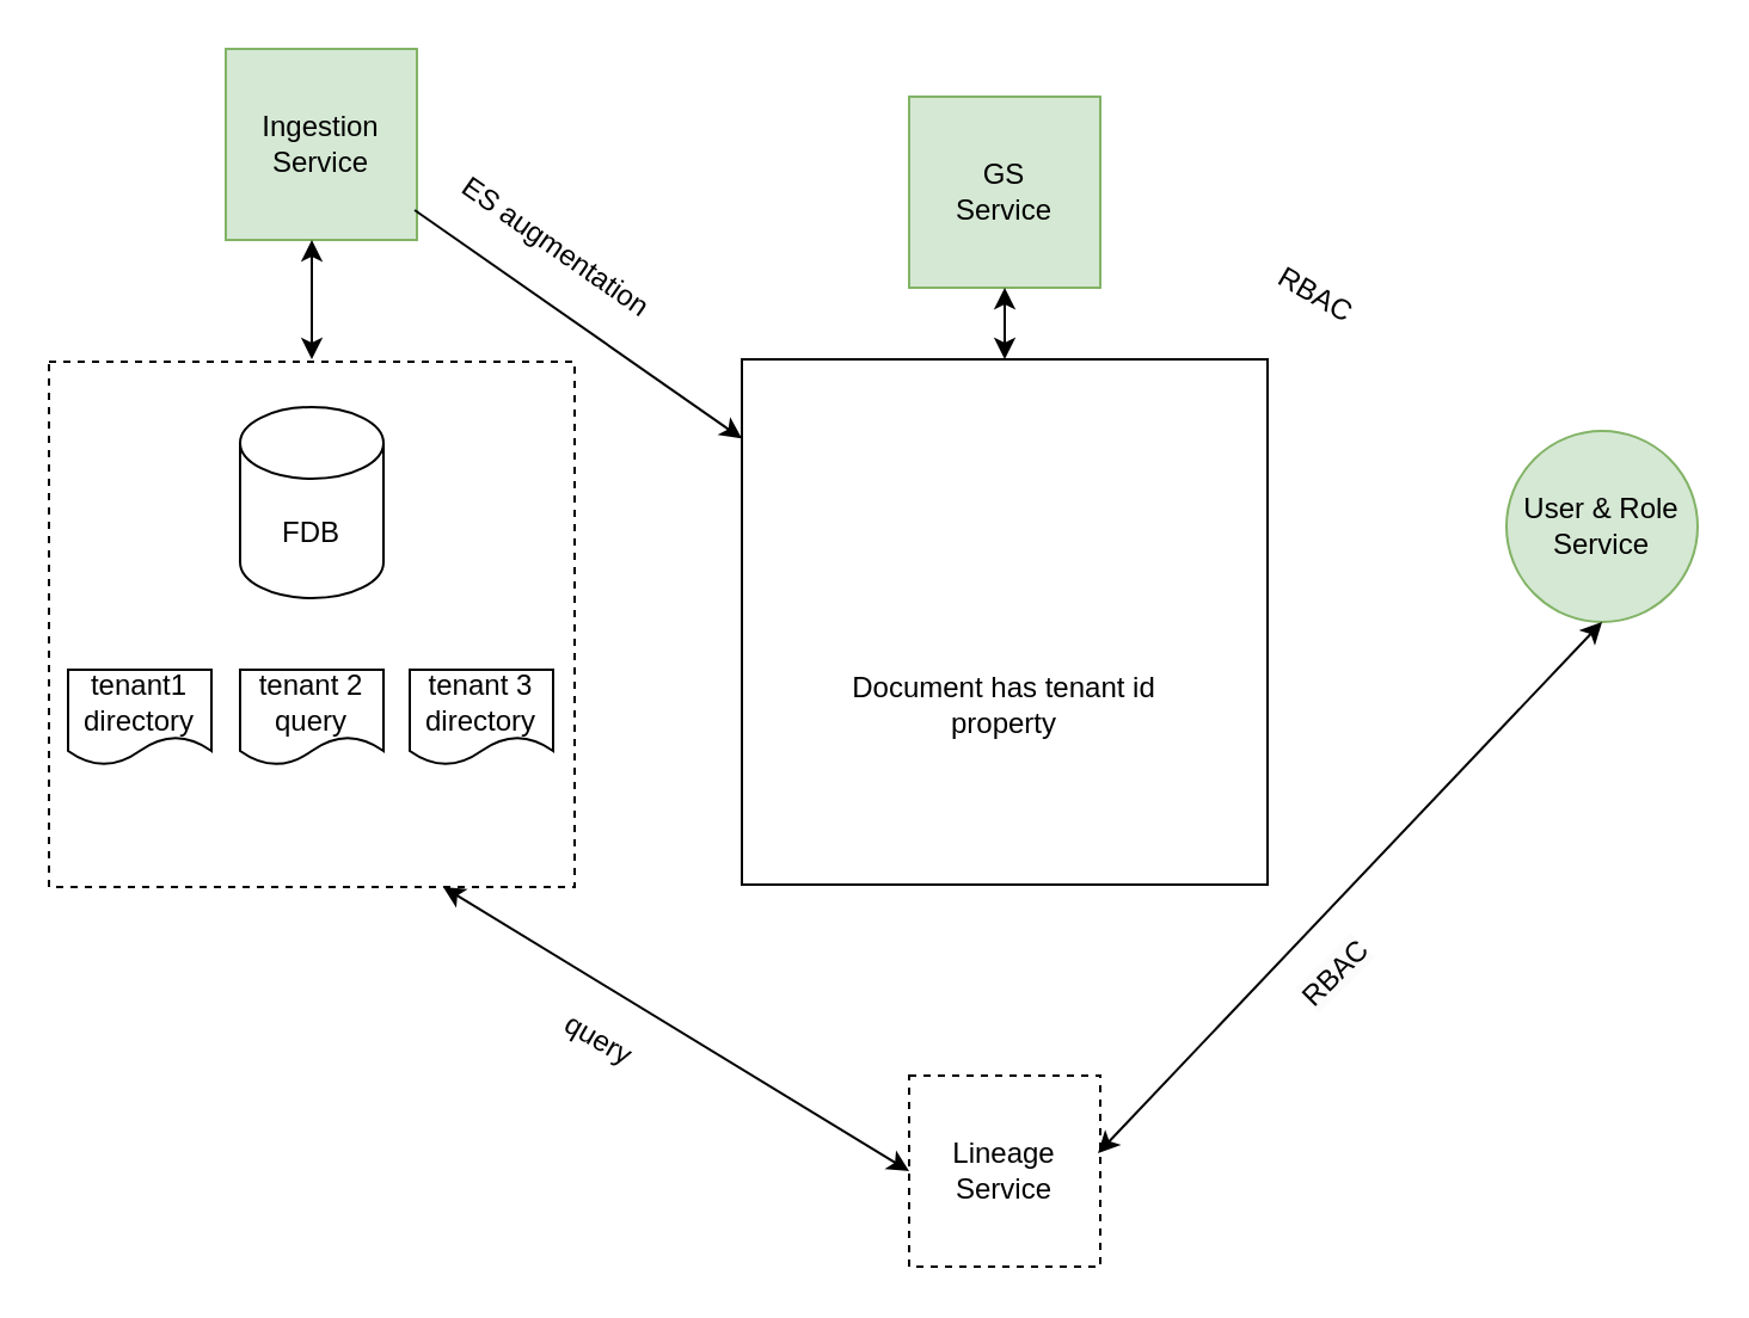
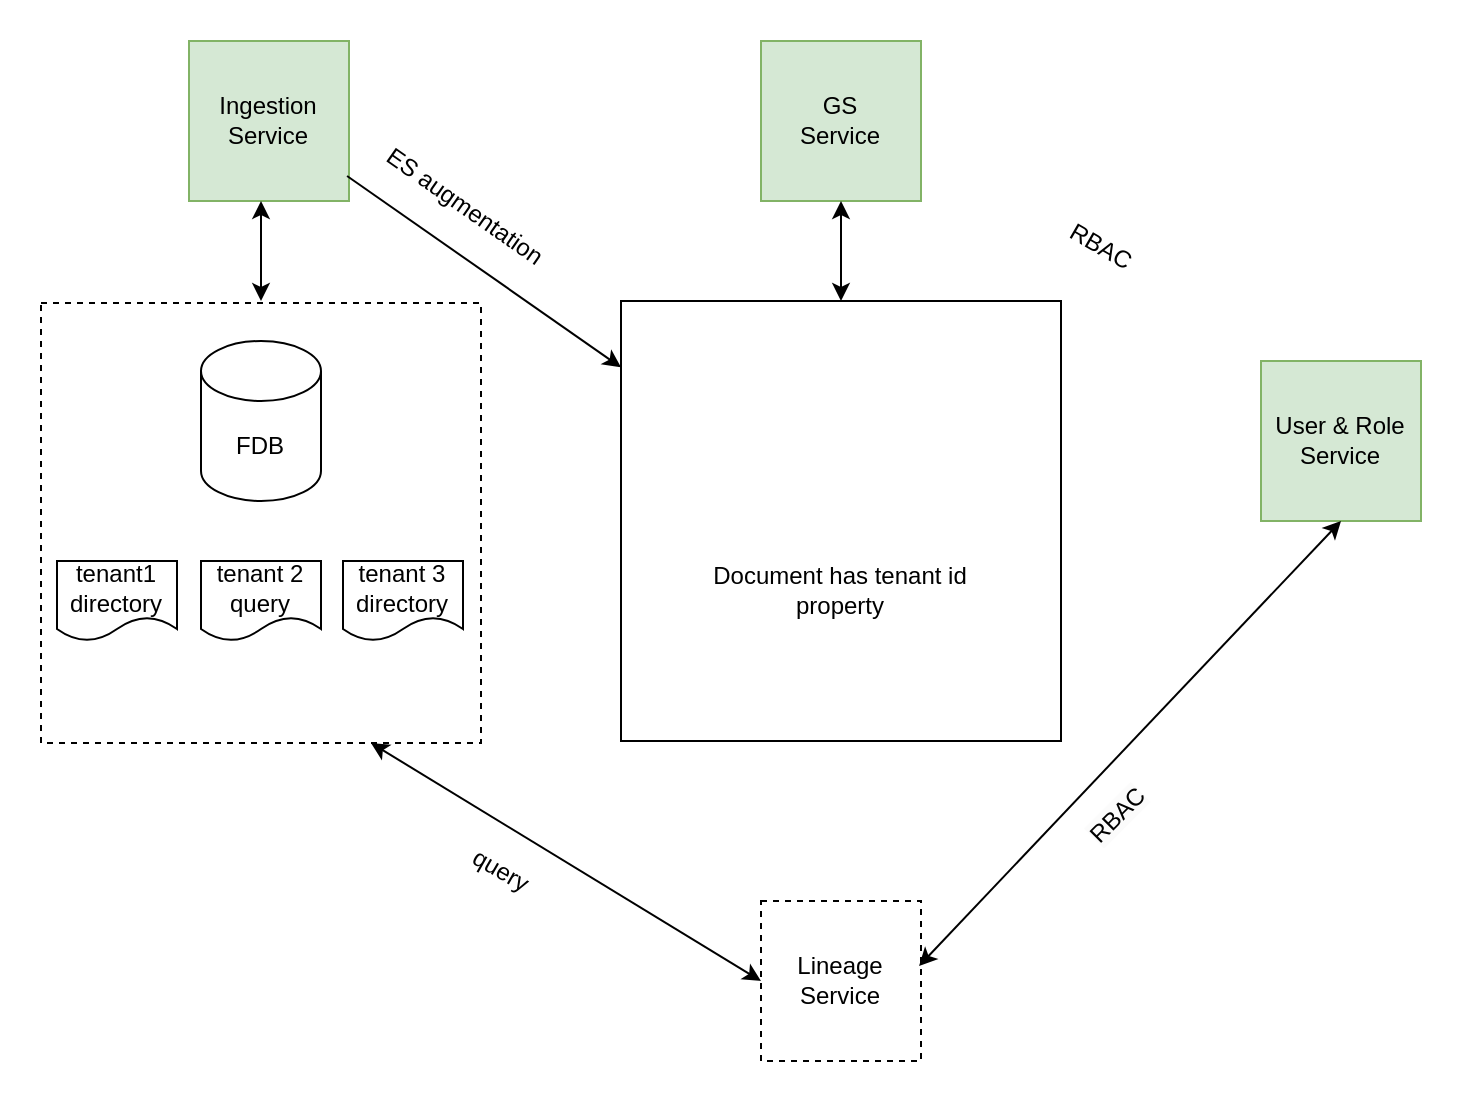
  <mxCell id="0" />
  <mxCell id="1" parent="0" />
  <mxCell id="2" value="" style="whiteSpace=wrap;html=1;aspect=fixed;dashed=1;" vertex="1" parent="1"><mxGeometry x="20" y="151" width="220" height="220" as="geometry" /></mxCell>
  <mxCell id="3" value="Ingestion Service" style="whiteSpace=wrap;html=1;aspect=fixed;fillColor=#d5e8d4;strokeColor=#82b366;" vertex="1" parent="1"><mxGeometry x="94" y="20" width="80" height="80" as="geometry" /></mxCell>
  <mxCell id="4" value="FDB" style="shape=cylinder3;whiteSpace=wrap;html=1;boundedLbl=1;backgroundOutline=1;size=15;" vertex="1" parent="1"><mxGeometry x="100" y="170" width="60" height="80" as="geometry" /></mxCell>
  <mxCell id="5" value="tenant1 directory" style="shape=document;whiteSpace=wrap;html=1;boundedLbl=1;" vertex="1" parent="1"><mxGeometry x="28" y="280" width="60" height="40" as="geometry" /></mxCell>
  <mxCell id="6" value="tenant 2&lt;br&gt;query" style="shape=document;whiteSpace=wrap;html=1;boundedLbl=1;" vertex="1" parent="1"><mxGeometry x="100" y="280" width="60" height="40" as="geometry" /></mxCell>
  <mxCell id="7" value="tenant 3&lt;br&gt;directory" style="shape=document;whiteSpace=wrap;html=1;boundedLbl=1;" vertex="1" parent="1"><mxGeometry x="171" y="280" width="60" height="40" as="geometry" /></mxCell>
  <mxCell id="8" value="" style="endArrow=classic;startArrow=classic;html=1;rounded=0;" edge="1" parent="1"><mxGeometry width="50" height="50" relative="1" as="geometry"><mxPoint x="130" y="150" as="sourcePoint" /><mxPoint x="130" y="100" as="targetPoint" /></mxGeometry></mxCell>
  <mxCell id="9" value="" style="whiteSpace=wrap;html=1;aspect=fixed;" vertex="1" parent="1"><mxGeometry x="310" y="150" width="220" height="220" as="geometry" /></mxCell>
  <mxCell id="10" value="Document has tenant id property" style="text;html=1;strokeColor=none;fillColor=none;align=center;verticalAlign=middle;whiteSpace=wrap;rounded=0;" vertex="1" parent="1"><mxGeometry x="335" y="280" width="170" height="30" as="geometry" /></mxCell>
- <mxCell id="11" value="GS&lt;br&gt;Service" style="whiteSpace=wrap;html=1;aspect=fixed;fillColor=#d5e8d4;strokeColor=#82b366;" vertex="1" parent="1"><mxGeometry x="380" y="40" width="80" height="80" as="geometry" /></mxCell>
+ <mxCell id="11" value="GS&lt;br&gt;Service" style="whiteSpace=wrap;html=1;aspect=fixed;fillColor=#d5e8d4;strokeColor=#82b366;" vertex="1" parent="1"><mxGeometry x="380" y="20" width="80" height="80" as="geometry" /></mxCell>
  <mxCell id="12" value="" style="endArrow=classic;startArrow=classic;html=1;rounded=0;entryX=0.5;entryY=1;entryDx=0;entryDy=0;" edge="1" parent="1" source="9" target="11"><mxGeometry width="50" height="50" relative="1" as="geometry"><mxPoint x="360" y="170" as="sourcePoint" /><mxPoint x="410" y="120" as="targetPoint" /></mxGeometry></mxCell>
  <mxCell id="13" value="" style="endArrow=classic;html=1;rounded=0;exitX=0.988;exitY=0.844;exitDx=0;exitDy=0;exitPerimeter=0;" edge="1" parent="1" source="3" target="9"><mxGeometry width="50" height="50" relative="1" as="geometry"><mxPoint x="360" y="250" as="sourcePoint" /><mxPoint x="410" y="200" as="targetPoint" /></mxGeometry></mxCell>
  <mxCell id="14" value="ES augmentation" style="text;html=1;align=center;verticalAlign=middle;resizable=0;points=[];autosize=1;strokeColor=none;fillColor=none;rotation=35;" vertex="1" parent="1"><mxGeometry x="172" y="88" width="120" height="30" as="geometry" /></mxCell>
- <mxCell id="15" value="User &amp;amp; Role&lt;br&gt;Service" style="ellipse;whiteSpace=wrap;html=1;aspect=fixed;fillColor=#d5e8d4;strokeColor=#82b366;" vertex="1" parent="1"><mxGeometry x="630" y="180" width="80" height="80" as="geometry" /></mxCell>
+ <mxCell id="15" value="User &amp;amp; Role&lt;br&gt;Service" style="whiteSpace=wrap;html=1;aspect=fixed;fillColor=#d5e8d4;strokeColor=#82b366;" vertex="1" parent="1"><mxGeometry x="630" y="180" width="80" height="80" as="geometry" /></mxCell>
  <mxCell id="16" value="RBAC" style="text;html=1;align=center;verticalAlign=middle;resizable=0;points=[];autosize=1;strokeColor=none;fillColor=none;rotation=30;" vertex="1" parent="1"><mxGeometry x="520" y="108" width="60" height="30" as="geometry" /></mxCell>
  <mxCell id="17" value="Lineage Service" style="whiteSpace=wrap;html=1;aspect=fixed;dashed=1;" vertex="1" parent="1"><mxGeometry x="380" y="450" width="80" height="80" as="geometry" /></mxCell>
  <mxCell id="18" value="" style="endArrow=classic;startArrow=classic;html=1;rounded=0;entryX=0.5;entryY=1;entryDx=0;entryDy=0;exitX=0.988;exitY=0.406;exitDx=0;exitDy=0;exitPerimeter=0;" edge="1" parent="1" source="17" target="15"><mxGeometry width="50" height="50" relative="1" as="geometry"><mxPoint x="360" y="330" as="sourcePoint" /><mxPoint x="410" y="280" as="targetPoint" /></mxGeometry></mxCell>
  <mxCell id="19" value="&lt;meta charset=&quot;utf-8&quot;&gt;&lt;span style=&quot;color: rgb(0, 0, 0); font-family: Helvetica; font-size: 12px; font-style: normal; font-variant-ligatures: normal; font-variant-caps: normal; font-weight: 400; letter-spacing: normal; orphans: 2; text-align: center; text-indent: 0px; text-transform: none; widows: 2; word-spacing: 0px; -webkit-text-stroke-width: 0px; background-color: rgb(251, 251, 251); text-decoration-thickness: initial; text-decoration-style: initial; text-decoration-color: initial; float: none; display: inline !important;&quot;&gt;RBAC&lt;/span&gt;" style="text;whiteSpace=wrap;html=1;rotation=-45;" vertex="1" parent="1"><mxGeometry x="540" y="380" width="70" height="40" as="geometry" /></mxCell>
  <mxCell id="20" value="" style="endArrow=classic;startArrow=classic;html=1;rounded=0;exitX=0.75;exitY=1;exitDx=0;exitDy=0;entryX=0;entryY=0.5;entryDx=0;entryDy=0;" edge="1" parent="1" source="2" target="17"><mxGeometry width="50" height="50" relative="1" as="geometry"><mxPoint x="360" y="330" as="sourcePoint" /><mxPoint x="410" y="280" as="targetPoint" /></mxGeometry></mxCell>
  <mxCell id="21" value="query" style="text;html=1;align=center;verticalAlign=middle;resizable=0;points=[];autosize=1;strokeColor=none;fillColor=none;rotation=30;" vertex="1" parent="1"><mxGeometry x="225" y="420" width="50" height="30" as="geometry" /></mxCell>
